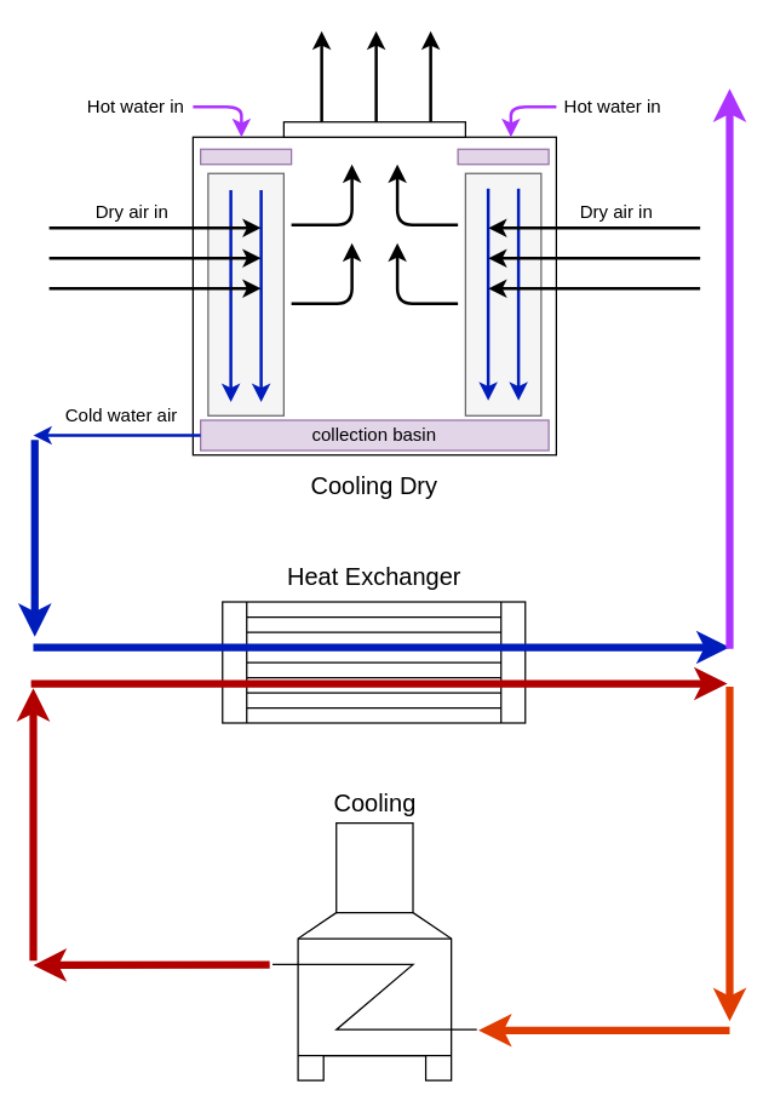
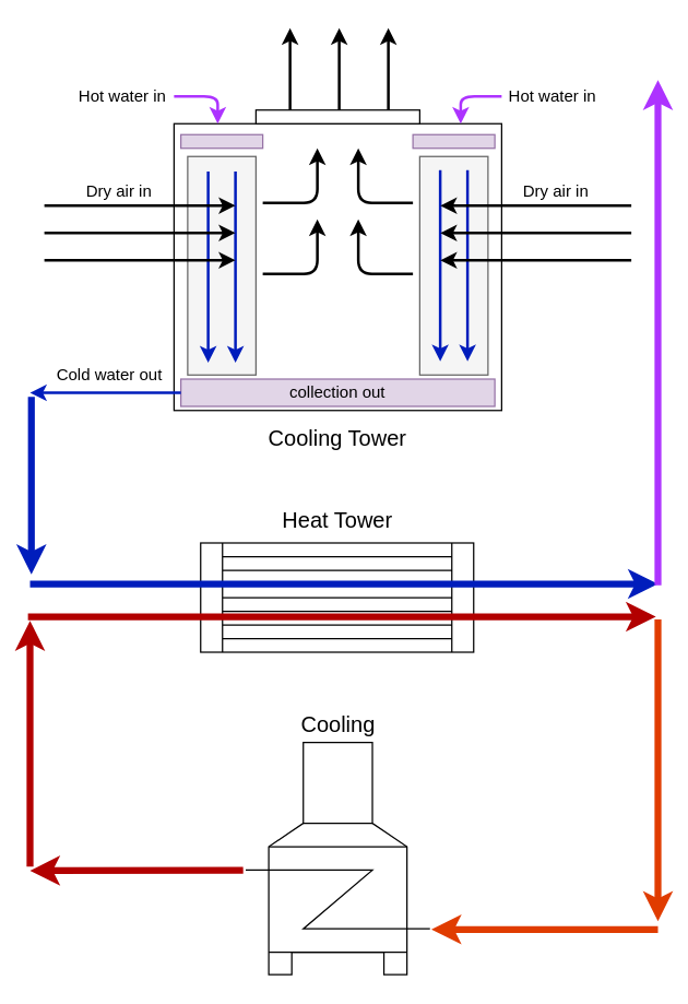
  <mxCell id="0" />
  <mxCell id="1" parent="0" />
  <mxCell id="2" value="" style="group" vertex="1" connectable="0" parent="1"><mxGeometry x="20" y="20" width="461.5" height="693" as="geometry" /></mxCell>
  <mxCell id="3" value="" style="group" vertex="1" connectable="0" parent="2"><mxGeometry width="461.5" height="693" as="geometry" /></mxCell>
  <mxCell id="4" value="" style="shape=mxgraph.pid.vessels.furnace;html=1;align=center;verticalLabelPosition=bottom;verticalAlign=top;dashed=0;strokeColor=#000000;fillColor=#FFFFFF;" vertex="1" parent="3"><mxGeometry x="159.5" y="523" width="135" height="170" as="geometry" /></mxCell>
  <mxCell id="5" value="" style="shape=mxgraph.pid.heat_exchangers.fixed_straight_tubes_heat_exchanger;html=1;pointerEvents=1;align=center;verticalLabelPosition=bottom;verticalAlign=top;dashed=0;strokeColor=#000000;fillColor=#FFFFFF;" vertex="1" parent="3"><mxGeometry x="126.5" y="377" width="200" height="80" as="geometry" /></mxCell>
  <mxCell id="6" value="" style="group" vertex="1" connectable="0" parent="3"><mxGeometry x="12" width="430" height="280" as="geometry" /></mxCell>
  <mxCell id="7" value="" style="group" vertex="1" connectable="0" parent="6"><mxGeometry width="430" height="280" as="geometry" /></mxCell>
  <mxCell id="8" value="" style="group" vertex="1" connectable="0" parent="7"><mxGeometry x="95" y="60" width="240" height="220" as="geometry" /></mxCell>
  <mxCell id="9" value="" style="group" vertex="1" connectable="0" parent="8"><mxGeometry width="240" height="220" as="geometry" /></mxCell>
  <mxCell id="10" value="" style="group" vertex="1" connectable="0" parent="9"><mxGeometry y="10" width="240" height="210" as="geometry" /></mxCell>
  <mxCell id="11" value="" style="rounded=0;whiteSpace=wrap;html=1;strokeColor=#000000;fillColor=#FFFFFF;" vertex="1" parent="10"><mxGeometry width="240" height="210" as="geometry" /></mxCell>
  <mxCell id="12" value="" style="rounded=0;whiteSpace=wrap;html=1;strokeColor=#666666;fillColor=#f5f5f5;direction=south;fontColor=#333333;" vertex="1" parent="10"><mxGeometry x="10" y="24" width="50" height="160" as="geometry" /></mxCell>
  <mxCell id="13" value="" style="rounded=0;whiteSpace=wrap;html=1;strokeColor=#666666;fillColor=#f5f5f5;direction=south;fontColor=#333333;" vertex="1" parent="10"><mxGeometry x="180" y="24" width="50" height="160" as="geometry" /></mxCell>
- <mxCell id="14" value="collection basin" style="rounded=0;whiteSpace=wrap;html=1;strokeColor=#9673a6;fillColor=#e1d5e7;" vertex="1" parent="10"><mxGeometry x="5" y="187" width="230" height="20" as="geometry" /></mxCell>
+ <mxCell id="14" value="collection out" style="rounded=0;whiteSpace=wrap;html=1;strokeColor=#9673a6;fillColor=#e1d5e7;" vertex="1" parent="10"><mxGeometry x="5" y="187" width="230" height="20" as="geometry" /></mxCell>
  <mxCell id="15" value="" style="rounded=0;whiteSpace=wrap;html=1;strokeColor=#9673a6;fillColor=#e1d5e7;" vertex="1" parent="10"><mxGeometry x="5" y="8" width="60" height="10" as="geometry" /></mxCell>
  <mxCell id="16" value="" style="rounded=0;whiteSpace=wrap;html=1;strokeColor=#9673a6;fillColor=#e1d5e7;" vertex="1" parent="10"><mxGeometry x="175" y="8" width="60" height="10" as="geometry" /></mxCell>
  <mxCell id="17" value="" style="endArrow=classic;html=1;strokeWidth=2;fillColor=#0050ef;strokeColor=#001DBC;" edge="1" parent="10"><mxGeometry width="50" height="50" relative="1" as="geometry"><mxPoint x="25" y="35" as="sourcePoint" /><mxPoint x="25" y="175" as="targetPoint" /></mxGeometry></mxCell>
  <mxCell id="18" value="" style="endArrow=classic;html=1;strokeWidth=2;fillColor=#0050ef;strokeColor=#001DBC;" edge="1" parent="10"><mxGeometry width="50" height="50" relative="1" as="geometry"><mxPoint x="45" y="35" as="sourcePoint" /><mxPoint x="45" y="175" as="targetPoint" /></mxGeometry></mxCell>
  <mxCell id="19" value="" style="endArrow=classic;html=1;strokeWidth=2;fillColor=#0050ef;strokeColor=#001DBC;" edge="1" parent="10"><mxGeometry width="50" height="50" relative="1" as="geometry"><mxPoint x="195" y="34" as="sourcePoint" /><mxPoint x="195" y="174" as="targetPoint" /></mxGeometry></mxCell>
  <mxCell id="20" value="" style="endArrow=classic;html=1;strokeWidth=2;fillColor=#0050ef;strokeColor=#001DBC;" edge="1" parent="10"><mxGeometry width="50" height="50" relative="1" as="geometry"><mxPoint x="215" y="34" as="sourcePoint" /><mxPoint x="215" y="174" as="targetPoint" /></mxGeometry></mxCell>
  <mxCell id="21" value="" style="endArrow=classic;html=1;strokeWidth=2;" edge="1" parent="10"><mxGeometry width="50" height="50" relative="1" as="geometry"><mxPoint x="65" y="58" as="sourcePoint" /><mxPoint x="105" y="18" as="targetPoint" /><Array as="points"><mxPoint x="105" y="58" /></Array></mxGeometry></mxCell>
  <mxCell id="22" value="" style="endArrow=classic;html=1;strokeWidth=2;" edge="1" parent="10"><mxGeometry width="50" height="50" relative="1" as="geometry"><mxPoint x="65" y="110" as="sourcePoint" /><mxPoint x="105" y="70" as="targetPoint" /><Array as="points"><mxPoint x="105" y="110" /></Array></mxGeometry></mxCell>
  <mxCell id="23" value="" style="endArrow=classic;html=1;strokeWidth=2;" edge="1" parent="10"><mxGeometry width="50" height="50" relative="1" as="geometry"><mxPoint x="175" y="58" as="sourcePoint" /><mxPoint x="135" y="18" as="targetPoint" /><Array as="points"><mxPoint x="135" y="58" /></Array></mxGeometry></mxCell>
  <mxCell id="24" value="" style="endArrow=classic;html=1;strokeWidth=2;" edge="1" parent="10"><mxGeometry width="50" height="50" relative="1" as="geometry"><mxPoint x="175" y="110" as="sourcePoint" /><mxPoint x="135" y="70" as="targetPoint" /><Array as="points"><mxPoint x="135" y="110" /></Array></mxGeometry></mxCell>
  <mxCell id="25" value="" style="rounded=0;whiteSpace=wrap;html=1;strokeColor=#000000;fillColor=#FFFFFF;" vertex="1" parent="9"><mxGeometry x="60" width="120" height="10" as="geometry" /></mxCell>
  <mxCell id="26" value="" style="endArrow=classic;html=1;exitX=0;exitY=0.5;exitDx=0;exitDy=0;fillColor=#0050ef;strokeColor=#001DBC;strokeWidth=2;" edge="1" parent="7" source="14"><mxGeometry width="50" height="50" relative="1" as="geometry"><mxPoint x="20" y="280" as="sourcePoint" /><mxPoint x="-10.5" y="267" as="targetPoint" /></mxGeometry></mxCell>
  <mxCell id="27" value="" style="endArrow=classic;html=1;strokeWidth=2;exitX=0.25;exitY=0;exitDx=0;exitDy=0;" edge="1" parent="7"><mxGeometry width="50" height="50" relative="1" as="geometry"><mxPoint x="216" y="60" as="sourcePoint" /><mxPoint x="216" as="targetPoint" /></mxGeometry></mxCell>
  <mxCell id="28" value="" style="endArrow=classic;html=1;strokeWidth=2;exitX=0.25;exitY=0;exitDx=0;exitDy=0;" edge="1" parent="7"><mxGeometry width="50" height="50" relative="1" as="geometry"><mxPoint x="252" y="60" as="sourcePoint" /><mxPoint x="252" as="targetPoint" /></mxGeometry></mxCell>
  <mxCell id="29" value="" style="endArrow=classic;html=1;strokeWidth=2;exitX=0.25;exitY=0;exitDx=0;exitDy=0;" edge="1" parent="7"><mxGeometry width="50" height="50" relative="1" as="geometry"><mxPoint x="180" y="60" as="sourcePoint" /><mxPoint x="180" as="targetPoint" /></mxGeometry></mxCell>
  <mxCell id="30" value="" style="endArrow=classic;html=1;strokeWidth=2;exitX=0.25;exitY=0;exitDx=0;exitDy=0;" edge="1" parent="7"><mxGeometry width="50" height="50" relative="1" as="geometry"><mxPoint y="130" as="sourcePoint" /><mxPoint x="140" y="130" as="targetPoint" /></mxGeometry></mxCell>
  <mxCell id="31" value="" style="endArrow=classic;html=1;strokeWidth=2;exitX=0.25;exitY=0;exitDx=0;exitDy=0;" edge="1" parent="7"><mxGeometry width="50" height="50" relative="1" as="geometry"><mxPoint y="150" as="sourcePoint" /><mxPoint x="140" y="150" as="targetPoint" /></mxGeometry></mxCell>
  <mxCell id="32" value="" style="endArrow=classic;html=1;strokeWidth=2;exitX=0.25;exitY=0;exitDx=0;exitDy=0;" edge="1" parent="7"><mxGeometry width="50" height="50" relative="1" as="geometry"><mxPoint y="170" as="sourcePoint" /><mxPoint x="140" y="170" as="targetPoint" /></mxGeometry></mxCell>
  <mxCell id="33" value="" style="endArrow=classic;html=1;strokeWidth=2;exitX=0.25;exitY=0;exitDx=0;exitDy=0;" edge="1" parent="7"><mxGeometry width="50" height="50" relative="1" as="geometry"><mxPoint x="430" y="150" as="sourcePoint" /><mxPoint x="290" y="150" as="targetPoint" /></mxGeometry></mxCell>
  <mxCell id="34" value="" style="endArrow=classic;html=1;strokeWidth=2;exitX=0.25;exitY=0;exitDx=0;exitDy=0;" edge="1" parent="7"><mxGeometry width="50" height="50" relative="1" as="geometry"><mxPoint x="430" y="170" as="sourcePoint" /><mxPoint x="290" y="170" as="targetPoint" /></mxGeometry></mxCell>
  <mxCell id="35" value="" style="endArrow=classic;html=1;strokeWidth=2;exitX=0.25;exitY=0;exitDx=0;exitDy=0;" edge="1" parent="7"><mxGeometry width="50" height="50" relative="1" as="geometry"><mxPoint x="430" y="130" as="sourcePoint" /><mxPoint x="290" y="130" as="targetPoint" /></mxGeometry></mxCell>
  <mxCell id="36" value="Dry air in" style="text;html=1;strokeColor=none;fillColor=none;align=center;verticalAlign=middle;whiteSpace=wrap;rounded=0;" vertex="1" parent="7"><mxGeometry x="30" y="110" width="50" height="20" as="geometry" /></mxCell>
- <mxCell id="37" value="Cold water air" style="text;html=1;strokeColor=none;fillColor=none;align=center;verticalAlign=middle;whiteSpace=wrap;rounded=0;" vertex="1" parent="7"><mxGeometry x="8" y="244" width="80" height="20" as="geometry" /></mxCell>
+ <mxCell id="37" value="Cold water out" style="text;html=1;strokeColor=none;fillColor=none;align=center;verticalAlign=middle;whiteSpace=wrap;rounded=0;" vertex="1" parent="7"><mxGeometry x="8" y="244" width="80" height="20" as="geometry" /></mxCell>
  <mxCell id="38" value="Dry air in" style="text;html=1;strokeColor=none;fillColor=none;align=center;verticalAlign=middle;whiteSpace=wrap;rounded=0;" vertex="1" parent="7"><mxGeometry x="350" y="110" width="50" height="20" as="geometry" /></mxCell>
  <mxCell id="39" value="Hot water in" style="text;html=1;strokeColor=none;fillColor=none;align=center;verticalAlign=middle;whiteSpace=wrap;rounded=0;" vertex="1" parent="7"><mxGeometry x="335" y="40" width="75" height="20" as="geometry" /></mxCell>
  <mxCell id="40" value="Hot water in" style="text;html=1;strokeColor=none;fillColor=none;align=center;verticalAlign=middle;whiteSpace=wrap;rounded=0;" vertex="1" parent="7"><mxGeometry x="20" y="40" width="75" height="20" as="geometry" /></mxCell>
  <mxCell id="41" value="" style="endArrow=classic;html=1;strokeWidth=2;fillColor=#e51400;strokeColor=#AD33FF;" edge="1" parent="7"><mxGeometry width="50" height="50" relative="1" as="geometry"><mxPoint x="95" y="50" as="sourcePoint" /><mxPoint x="127" y="70" as="targetPoint" /><Array as="points"><mxPoint x="127" y="50" /></Array></mxGeometry></mxCell>
  <mxCell id="42" value="" style="endArrow=classic;html=1;strokeWidth=2;fillColor=#76608a;strokeColor=#AD33FF;" edge="1" parent="7"><mxGeometry width="50" height="50" relative="1" as="geometry"><mxPoint x="335" y="50" as="sourcePoint" /><mxPoint x="305" y="70" as="targetPoint" /><Array as="points"><mxPoint x="305" y="50" /></Array></mxGeometry></mxCell>
  <mxCell id="43" value="" style="endArrow=classic;html=1;strokeWidth=5;fillColor=#0050ef;strokeColor=#001DBC;" edge="1" parent="3"><mxGeometry width="50" height="50" relative="1" as="geometry"><mxPoint x="2.5" y="270" as="sourcePoint" /><mxPoint x="2.5" y="400" as="targetPoint" /></mxGeometry></mxCell>
  <mxCell id="44" value="" style="endArrow=classic;html=1;strokeWidth=5;fillColor=#0050ef;strokeColor=#001DBC;" edge="1" parent="3"><mxGeometry width="50" height="50" relative="1" as="geometry"><mxPoint x="1.5" y="407" as="sourcePoint" /><mxPoint x="461.5" y="407" as="targetPoint" /></mxGeometry></mxCell>
  <mxCell id="45" value="" style="endArrow=classic;html=1;strokeWidth=5;exitX=0.001;exitY=0.551;exitDx=0;exitDy=0;exitPerimeter=0;fillColor=#e51400;strokeColor=#B20000;" edge="1" parent="3"><mxGeometry width="50" height="50" relative="1" as="geometry"><mxPoint x="157.635" y="616.67" as="sourcePoint" /><mxPoint x="1.5" y="617" as="targetPoint" /></mxGeometry></mxCell>
  <mxCell id="46" value="" style="endArrow=classic;html=1;strokeWidth=5;fillColor=#e51400;strokeColor=#B20000;" edge="1" parent="3"><mxGeometry width="50" height="50" relative="1" as="geometry"><mxPoint x="1.5" y="614" as="sourcePoint" /><mxPoint x="1.5" y="434" as="targetPoint" /></mxGeometry></mxCell>
  <mxCell id="47" value="" style="endArrow=classic;html=1;strokeWidth=5;fillColor=#e51400;strokeColor=#B20000;" edge="1" parent="3"><mxGeometry width="50" height="50" relative="1" as="geometry"><mxPoint y="431" as="sourcePoint" /><mxPoint x="460" y="431" as="targetPoint" /></mxGeometry></mxCell>
  <mxCell id="48" value="" style="endArrow=classic;html=1;strokeWidth=5;fillColor=#fa6800;strokeColor=#E03C00;" edge="1" parent="3"><mxGeometry width="50" height="50" relative="1" as="geometry"><mxPoint x="461.5" y="433" as="sourcePoint" /><mxPoint x="461.5" y="654" as="targetPoint" /></mxGeometry></mxCell>
  <mxCell id="49" value="" style="endArrow=classic;html=1;strokeWidth=5;fillColor=#fa6800;strokeColor=#E03C00;" edge="1" parent="3"><mxGeometry width="50" height="50" relative="1" as="geometry"><mxPoint x="461.5" y="660" as="sourcePoint" /><mxPoint x="295.5" y="660" as="targetPoint" /></mxGeometry></mxCell>
  <mxCell id="50" value="" style="endArrow=classic;html=1;strokeWidth=5;fillColor=#0050ef;strokeColor=#AD33FF;" edge="1" parent="3"><mxGeometry width="50" height="50" relative="1" as="geometry"><mxPoint x="461.5" y="408" as="sourcePoint" /><mxPoint x="461.5" y="38" as="targetPoint" /></mxGeometry></mxCell>
- <mxCell id="51" value="&lt;font style=&quot;font-size: 16px;&quot;&gt;Heat Exchanger&lt;/font&gt;" style="text;html=1;strokeColor=none;fillColor=none;align=center;verticalAlign=middle;whiteSpace=wrap;rounded=0;fontSize=16;" vertex="1" parent="3"><mxGeometry x="151" y="350" width="152" height="20" as="geometry" /></mxCell>
+ <mxCell id="51" value="&lt;font style=&quot;font-size: 16px;&quot;&gt;Heat Tower&lt;/font&gt;" style="text;html=1;strokeColor=none;fillColor=none;align=center;verticalAlign=middle;whiteSpace=wrap;rounded=0;fontSize=16;" vertex="1" parent="3"><mxGeometry x="151" y="350" width="152" height="20" as="geometry" /></mxCell>
  <mxCell id="52" value="Cooling" style="text;html=1;strokeColor=none;fillColor=none;align=center;verticalAlign=middle;whiteSpace=wrap;rounded=0;fontSize=16;" vertex="1" parent="3"><mxGeometry x="169.5" y="500" width="115" height="20" as="geometry" /></mxCell>
- <mxCell id="53" value="&lt;font style=&quot;font-size: 16px&quot;&gt;Cooling Dry&lt;/font&gt;" style="text;html=1;strokeColor=none;fillColor=none;align=center;verticalAlign=middle;whiteSpace=wrap;rounded=0;fontSize=16;" vertex="1" parent="3"><mxGeometry x="150.5" y="290" width="152" height="20" as="geometry" /></mxCell>
+ <mxCell id="53" value="&lt;font style=&quot;font-size: 16px&quot;&gt;Cooling Tower&lt;/font&gt;" style="text;html=1;strokeColor=none;fillColor=none;align=center;verticalAlign=middle;whiteSpace=wrap;rounded=0;fontSize=16;" vertex="1" parent="3"><mxGeometry x="150.5" y="290" width="152" height="20" as="geometry" /></mxCell>
